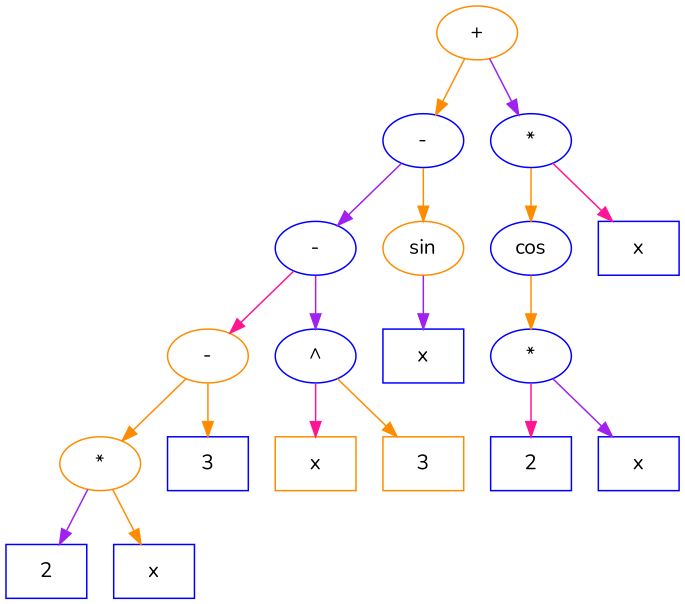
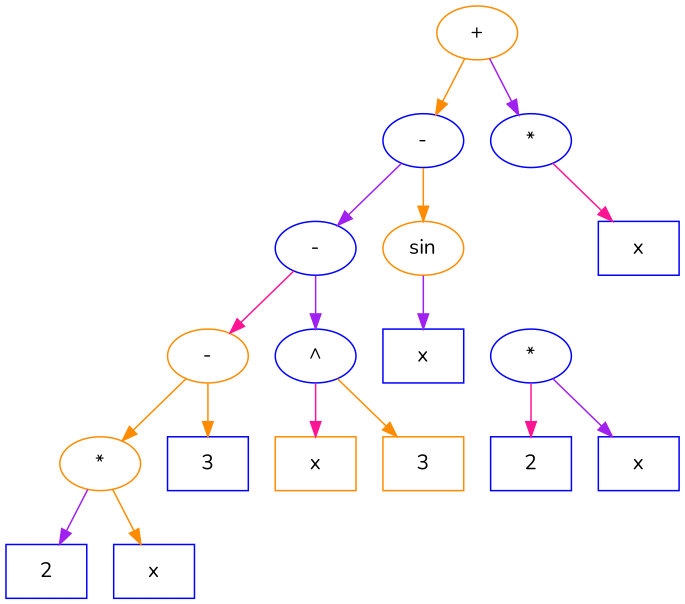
  digraph {
    fontname=Nunito
    node [color=blue fontname=Nunito]
    edge [color=darkorange fontname=Nunito]
    n1 [label="+" color=darkorange]
    n2 [label="-"]
    n3 [label="*"]
    n4 [label="-"]
    n5 [label=sin color=darkorange]
    n6 [label="-" color=darkorange]
    n7 [label="^"]
    n8 [label="*" color=darkorange]
    n9 [label=3 shape=box]
    n10 [label=2 shape=box]
    n11 [label=x shape=box]
    n12 [label=x shape=box color=darkorange]
    n13 [label=3 shape=box color=darkorange]
    n14 [label=x shape=box]
-   n15 [label=cos]
    n16 [label=x shape=box]
    n17 [label="*"]
    n18 [label=2 shape=box]
    n19 [label=x shape=box]
    n1 -> n2
    n1 -> n3 [color=purple]
    n2 -> n4 [color=purple]
    n2 -> n5
-   n3 -> n15
    n3 -> n16 [color=deeppink]
    n4 -> n6 [color=deeppink]
    n4 -> n7 [color=purple]
    n5 -> n14 [color=purple]
    n6 -> n8
    n6 -> n9
    n7 -> n12 [color=deeppink]
    n7 -> n13
    n8 -> n10 [color=purple]
    n8 -> n11
-   n15 -> n17
    n17 -> n18 [color=deeppink]
    n17 -> n19 [color=purple]
  }
